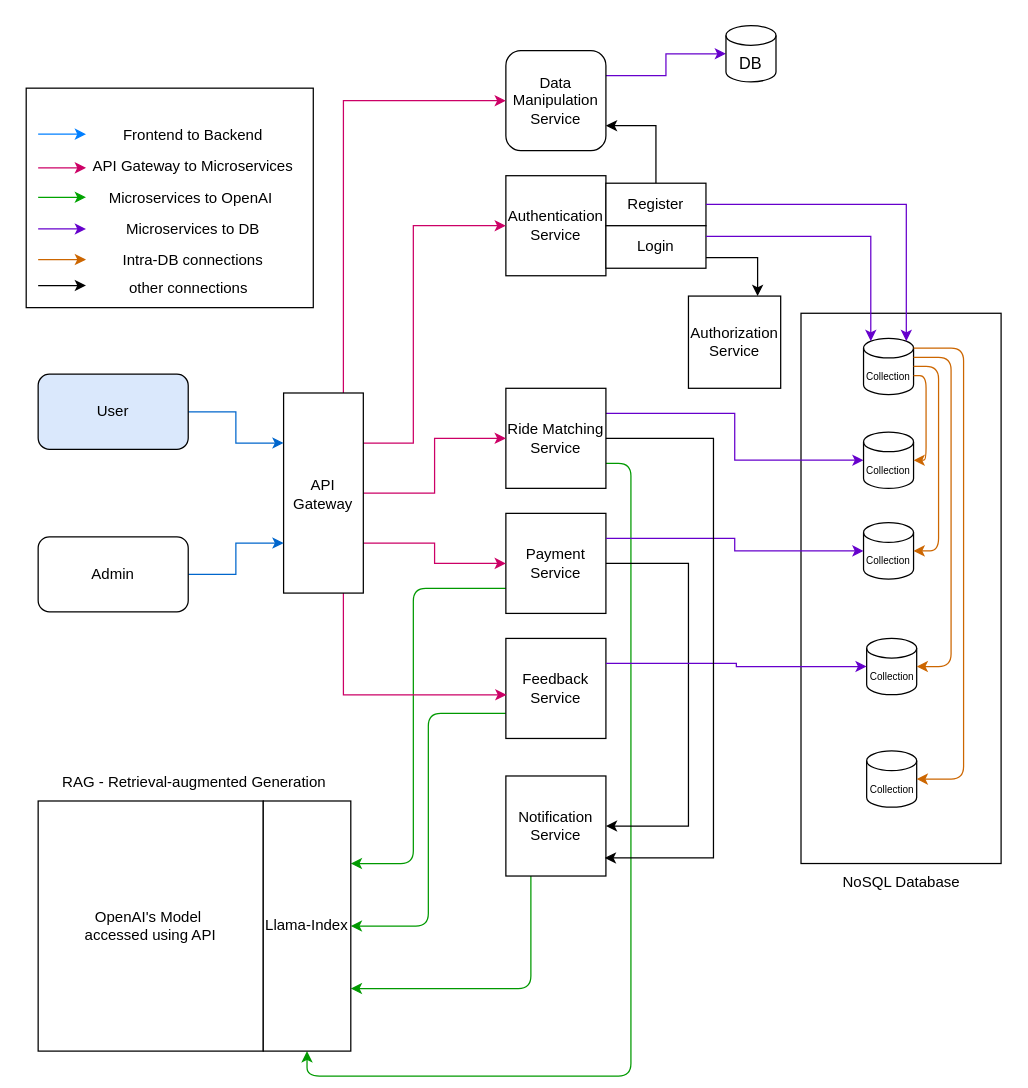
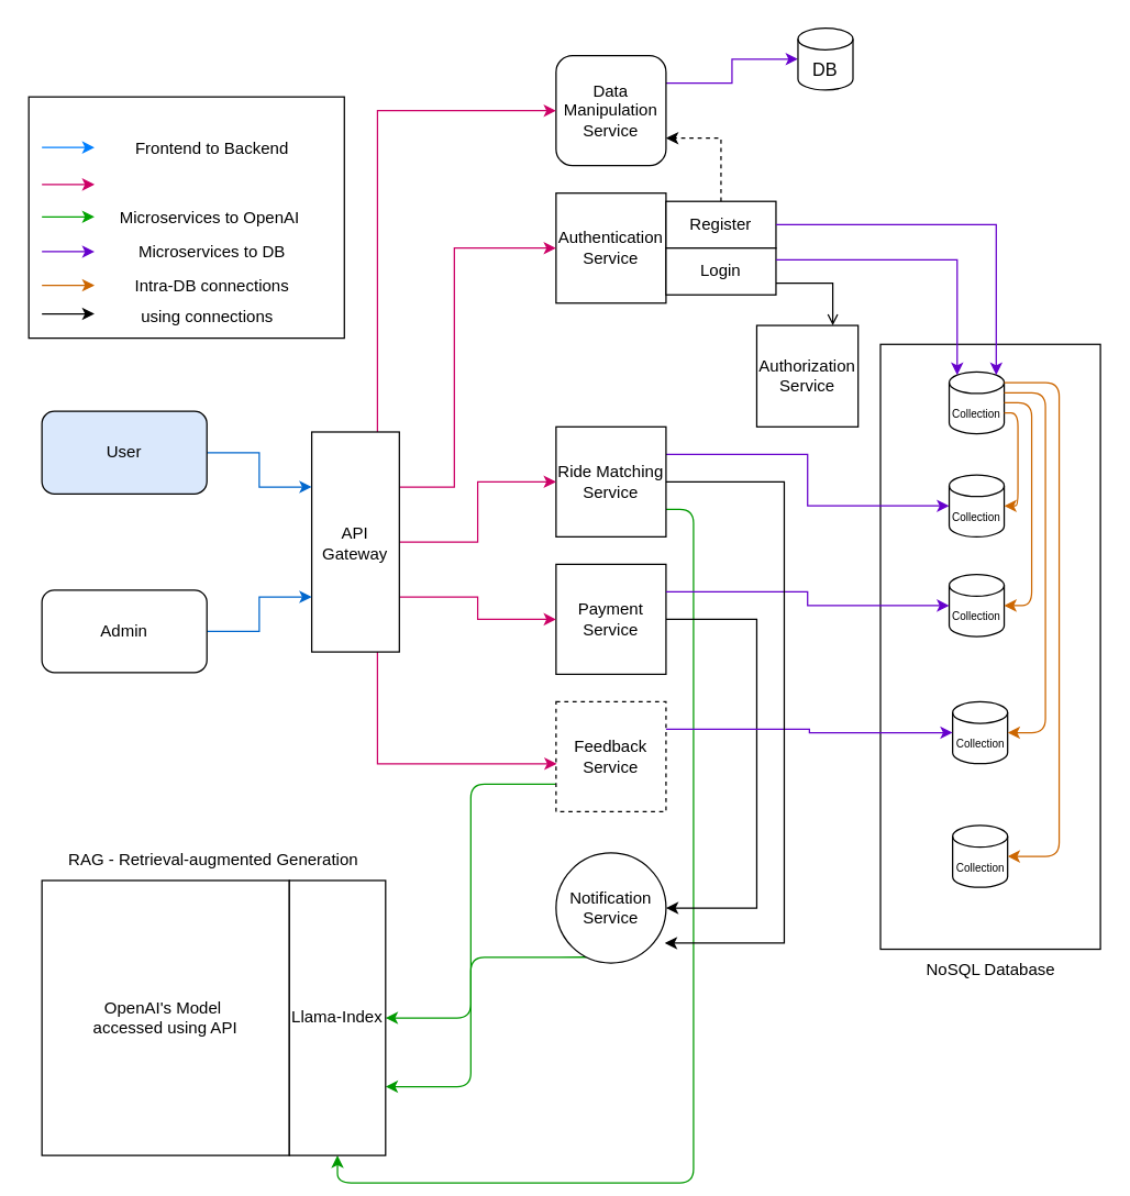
  <mxCell id="0" />
  <mxCell id="1" parent="0" />
  <mxCell id="2" value="" style="rounded=0;whiteSpace=wrap;html=1;" parent="1" vertex="1"><mxGeometry x="640" y="250" width="160" height="440" as="geometry" /></mxCell>
  <mxCell id="3" value="Authentication Service" style="whiteSpace=wrap;html=1;aspect=fixed;" parent="1" vertex="1"><mxGeometry x="404" y="140" width="80" height="80" as="geometry" /></mxCell>
  <mxCell id="4" value="Authorization Service" style="whiteSpace=wrap;html=1;aspect=fixed;" parent="1" vertex="1"><mxGeometry x="550" y="236.25" width="73.75" height="73.75" as="geometry" /></mxCell>
  <mxCell id="5" style="edgeStyle=orthogonalEdgeStyle;rounded=0;orthogonalLoop=1;jettySize=auto;html=1;exitX=1;exitY=0.25;exitDx=0;exitDy=0;strokeColor=#6600CC;" parent="1" source="6" target="28" edge="1"><mxGeometry relative="1" as="geometry" /></mxCell>
  <mxCell id="6" value="Data Manipulation Service" style="whiteSpace=wrap;html=1;aspect=fixed;rounded=1;" parent="1" vertex="1"><mxGeometry x="404" y="40" width="80" height="80" as="geometry" /></mxCell>
  <mxCell id="7" style="edgeStyle=orthogonalEdgeStyle;rounded=0;orthogonalLoop=1;jettySize=auto;html=1;exitX=1;exitY=0.25;exitDx=0;exitDy=0;strokeColor=#6600CC;" parent="1" source="9" target="26" edge="1"><mxGeometry relative="1" as="geometry" /></mxCell>
  <mxCell id="8" style="edgeStyle=orthogonalEdgeStyle;rounded=1;orthogonalLoop=1;jettySize=auto;html=1;exitX=1;exitY=0.75;exitDx=0;exitDy=0;entryX=0.5;entryY=1;entryDx=0;entryDy=0;curved=0;strokeWidth=1;strokeColor=#009900;fillColor=#d5e8d4;" edge="1" parent="1" source="9" target="53"><mxGeometry relative="1" as="geometry" /></mxCell>
  <mxCell id="9" value="Ride Matching Service" style="whiteSpace=wrap;html=1;aspect=fixed;" parent="1" vertex="1"><mxGeometry x="404" y="310" width="80" height="80" as="geometry" /></mxCell>
  <mxCell id="10" style="edgeStyle=orthogonalEdgeStyle;rounded=0;orthogonalLoop=1;jettySize=auto;html=1;exitX=1;exitY=0.5;exitDx=0;exitDy=0;entryX=1;entryY=0.5;entryDx=0;entryDy=0;" parent="1" source="12" target="48" edge="1"><mxGeometry relative="1" as="geometry"><Array as="points"><mxPoint x="550" y="450" /><mxPoint x="550" y="660" /></Array></mxGeometry></mxCell>
- <mxCell id="11" style="edgeStyle=orthogonalEdgeStyle;rounded=1;orthogonalLoop=1;jettySize=auto;html=1;exitX=0;exitY=0.75;exitDx=0;exitDy=0;entryX=1;entryY=0.25;entryDx=0;entryDy=0;curved=0;strokeWidth=1;strokeColor=#009900;fillColor=#d5e8d4;" edge="1" parent="1" source="12" target="53"><mxGeometry relative="1" as="geometry"><Array as="points"><mxPoint x="330" y="470" /><mxPoint x="330" y="690" /></Array></mxGeometry></mxCell>
  <mxCell id="12" value="Payment Service" style="whiteSpace=wrap;html=1;aspect=fixed;" parent="1" vertex="1"><mxGeometry x="404" y="410" width="80" height="80" as="geometry" /></mxCell>
  <mxCell id="13" style="edgeStyle=orthogonalEdgeStyle;rounded=1;orthogonalLoop=1;jettySize=auto;html=1;exitX=0;exitY=0.75;exitDx=0;exitDy=0;entryX=1;entryY=0.5;entryDx=0;entryDy=0;curved=0;strokeWidth=1;strokeColor=#009900;fillColor=#d5e8d4;" edge="1" parent="1" source="14" target="53"><mxGeometry relative="1" as="geometry" /></mxCell>
- <mxCell id="14" value="Feedback Service" style="whiteSpace=wrap;html=1;aspect=fixed;" parent="1" vertex="1"><mxGeometry x="404" y="510" width="80" height="80" as="geometry" /></mxCell>
- <mxCell id="15" style="edgeStyle=orthogonalEdgeStyle;rounded=0;orthogonalLoop=1;jettySize=auto;html=1;exitX=0.5;exitY=0;exitDx=0;exitDy=0;entryX=1;entryY=0.75;entryDx=0;entryDy=0;" parent="1" source="16" target="6" edge="1"><mxGeometry relative="1" as="geometry" /></mxCell>
+ <mxCell id="14" value="Feedback Service" style="whiteSpace=wrap;html=1;aspect=fixed;dashed=1;" parent="1" vertex="1"><mxGeometry x="404" y="510" width="80" height="80" as="geometry" /></mxCell>
+ <mxCell id="15" style="edgeStyle=orthogonalEdgeStyle;rounded=0;orthogonalLoop=1;jettySize=auto;html=1;exitX=0.5;exitY=0;exitDx=0;exitDy=0;entryX=1;entryY=0.75;entryDx=0;entryDy=0;dashed=1;" parent="1" source="16" target="6" edge="1"><mxGeometry relative="1" as="geometry" /></mxCell>
  <mxCell id="16" value="Register" style="rounded=0;whiteSpace=wrap;html=1;" parent="1" vertex="1"><mxGeometry x="484" y="146" width="80" height="34" as="geometry" /></mxCell>
- <mxCell id="17" style="edgeStyle=orthogonalEdgeStyle;rounded=0;orthogonalLoop=1;jettySize=auto;html=1;exitX=1;exitY=0.75;exitDx=0;exitDy=0;entryX=0.75;entryY=0;entryDx=0;entryDy=0;" parent="1" source="18" target="4" edge="1"><mxGeometry relative="1" as="geometry" /></mxCell>
+ <mxCell id="17" style="edgeStyle=orthogonalEdgeStyle;rounded=0;orthogonalLoop=1;jettySize=auto;html=1;exitX=1;exitY=0.75;exitDx=0;exitDy=0;entryX=0.75;entryY=0;entryDx=0;entryDy=0;endArrow=open;" parent="1" source="18" target="4" edge="1"><mxGeometry relative="1" as="geometry" /></mxCell>
  <mxCell id="18" value="Login" style="rounded=0;whiteSpace=wrap;html=1;" parent="1" vertex="1"><mxGeometry x="484" y="180" width="80" height="34" as="geometry" /></mxCell>
  <mxCell id="19" style="edgeStyle=orthogonalEdgeStyle;rounded=0;orthogonalLoop=1;jettySize=auto;html=1;exitX=1;exitY=0.75;exitDx=0;exitDy=0;entryX=0;entryY=0.5;entryDx=0;entryDy=0;strokeColor=#CC0066;" parent="1" source="41" target="6" edge="1"><mxGeometry relative="1" as="geometry" /></mxCell>
  <mxCell id="20" style="edgeStyle=orthogonalEdgeStyle;rounded=0;orthogonalLoop=1;jettySize=auto;html=1;exitX=0.25;exitY=1;exitDx=0;exitDy=0;entryX=0;entryY=0.5;entryDx=0;entryDy=0;strokeColor=#CC0066;" parent="1" source="41" target="12" edge="1"><mxGeometry relative="1" as="geometry" /></mxCell>
  <mxCell id="21" style="edgeStyle=orthogonalEdgeStyle;rounded=0;orthogonalLoop=1;jettySize=auto;html=1;exitX=0.5;exitY=1;exitDx=0;exitDy=0;entryX=0;entryY=0.5;entryDx=0;entryDy=0;strokeColor=#CC0066;" parent="1" source="41" target="9" edge="1"><mxGeometry relative="1" as="geometry" /></mxCell>
  <mxCell id="22" style="edgeStyle=orthogonalEdgeStyle;rounded=0;orthogonalLoop=1;jettySize=auto;html=1;exitX=0.75;exitY=1;exitDx=0;exitDy=0;entryX=0;entryY=0.5;entryDx=0;entryDy=0;strokeColor=#CC0066;" parent="1" source="41" target="3" edge="1"><mxGeometry relative="1" as="geometry"><Array as="points"><mxPoint x="330" y="354" /><mxPoint x="330" y="180" /></Array></mxGeometry></mxCell>
  <mxCell id="23" value="NoSQL Database" style="text;html=1;align=center;verticalAlign=middle;whiteSpace=wrap;rounded=0;" parent="1" vertex="1"><mxGeometry x="657.5" y="690" width="125" height="30" as="geometry" /></mxCell>
  <mxCell id="24" value="&lt;font style=&quot;font-size: 8px;&quot;&gt;Collection&lt;/font&gt;" style="shape=cylinder3;whiteSpace=wrap;html=1;boundedLbl=1;backgroundOutline=1;size=7.857;" parent="1" vertex="1"><mxGeometry x="690" y="270" width="40" height="45" as="geometry" /></mxCell>
  <mxCell id="25" value="&lt;font style=&quot;font-size: 8px;&quot;&gt;Collection&lt;/font&gt;" style="shape=cylinder3;whiteSpace=wrap;html=1;boundedLbl=1;backgroundOutline=1;size=7.857;" parent="1" vertex="1"><mxGeometry x="690" y="417.5" width="40" height="45" as="geometry" /></mxCell>
  <mxCell id="26" value="&lt;font style=&quot;font-size: 8px;&quot;&gt;Collection&lt;/font&gt;" style="shape=cylinder3;whiteSpace=wrap;html=1;boundedLbl=1;backgroundOutline=1;size=7.857;" parent="1" vertex="1"><mxGeometry x="690" y="345" width="40" height="45" as="geometry" /></mxCell>
  <mxCell id="27" value="&lt;font style=&quot;font-size: 8px;&quot;&gt;Collection&lt;/font&gt;" style="shape=cylinder3;whiteSpace=wrap;html=1;boundedLbl=1;backgroundOutline=1;size=7.857;" parent="1" vertex="1"><mxGeometry x="692.5" y="510" width="40" height="45" as="geometry" /></mxCell>
  <mxCell id="28" value="&lt;span style=&quot;font-size: 13px;&quot;&gt;DB&lt;/span&gt;" style="shape=cylinder3;whiteSpace=wrap;html=1;boundedLbl=1;backgroundOutline=1;size=7.857;" parent="1" vertex="1"><mxGeometry x="580" y="20" width="40" height="45" as="geometry" /></mxCell>
  <mxCell id="29" value="&lt;font style=&quot;font-size: 8px;&quot;&gt;Collection&lt;/font&gt;" style="shape=cylinder3;whiteSpace=wrap;html=1;boundedLbl=1;backgroundOutline=1;size=7.857;" parent="1" vertex="1"><mxGeometry x="692.5" y="600" width="40" height="45" as="geometry" /></mxCell>
  <mxCell id="30" style="edgeStyle=orthogonalEdgeStyle;rounded=0;orthogonalLoop=1;jettySize=auto;html=1;exitX=1;exitY=0.25;exitDx=0;exitDy=0;entryX=0.145;entryY=0;entryDx=0;entryDy=2.279;entryPerimeter=0;strokeColor=#6600CC;" parent="1" source="18" target="24" edge="1"><mxGeometry relative="1" as="geometry" /></mxCell>
  <mxCell id="31" style="edgeStyle=orthogonalEdgeStyle;rounded=0;orthogonalLoop=1;jettySize=auto;html=1;exitX=1;exitY=0.5;exitDx=0;exitDy=0;entryX=0.855;entryY=0;entryDx=0;entryDy=2.279;entryPerimeter=0;strokeColor=#6600CC;" parent="1" source="16" target="24" edge="1"><mxGeometry relative="1" as="geometry" /></mxCell>
  <mxCell id="32" style="edgeStyle=orthogonalEdgeStyle;rounded=1;orthogonalLoop=1;jettySize=auto;html=1;exitX=1;exitY=0;exitDx=0;exitDy=7.857;exitPerimeter=0;entryX=1;entryY=0.5;entryDx=0;entryDy=0;entryPerimeter=0;curved=0;strokeColor=#CC6600;" parent="1" source="24" target="29" edge="1"><mxGeometry relative="1" as="geometry"><Array as="points"><mxPoint x="770" y="278" /><mxPoint x="770" y="623" /><mxPoint x="733" y="623" /></Array></mxGeometry></mxCell>
  <mxCell id="33" style="edgeStyle=orthogonalEdgeStyle;rounded=1;orthogonalLoop=1;jettySize=auto;html=1;exitX=1;exitY=0.5;exitDx=0;exitDy=0;exitPerimeter=0;entryX=1;entryY=0.5;entryDx=0;entryDy=0;entryPerimeter=0;curved=0;strokeColor=#CC6600;" parent="1" source="24" target="25" edge="1"><mxGeometry relative="1" as="geometry" /></mxCell>
  <mxCell id="34" style="edgeStyle=orthogonalEdgeStyle;rounded=1;orthogonalLoop=1;jettySize=auto;html=1;exitX=1;exitY=0;exitDx=0;exitDy=29.821;exitPerimeter=0;entryX=1;entryY=0.5;entryDx=0;entryDy=0;entryPerimeter=0;curved=0;strokeColor=#CC6600;" parent="1" source="24" target="26" edge="1"><mxGeometry relative="1" as="geometry"><Array as="points"><mxPoint x="740" y="300" /><mxPoint x="740" y="367" /></Array></mxGeometry></mxCell>
  <mxCell id="35" style="edgeStyle=orthogonalEdgeStyle;rounded=1;orthogonalLoop=1;jettySize=auto;html=1;exitX=1;exitY=0;exitDx=0;exitDy=15.179;exitPerimeter=0;entryX=1;entryY=0.5;entryDx=0;entryDy=0;entryPerimeter=0;curved=0;strokeColor=#CC6600;" parent="1" source="24" target="27" edge="1"><mxGeometry relative="1" as="geometry"><Array as="points"><mxPoint x="760" y="285" /><mxPoint x="760" y="533" /></Array></mxGeometry></mxCell>
  <mxCell id="36" style="edgeStyle=orthogonalEdgeStyle;rounded=0;orthogonalLoop=1;jettySize=auto;html=1;exitX=1;exitY=0.25;exitDx=0;exitDy=0;entryX=0;entryY=0.5;entryDx=0;entryDy=0;entryPerimeter=0;strokeColor=#6600CC;" parent="1" source="12" target="25" edge="1"><mxGeometry relative="1" as="geometry" /></mxCell>
  <mxCell id="37" style="edgeStyle=orthogonalEdgeStyle;rounded=0;orthogonalLoop=1;jettySize=auto;html=1;exitX=1;exitY=0.25;exitDx=0;exitDy=0;entryX=0;entryY=0.5;entryDx=0;entryDy=0;entryPerimeter=0;strokeColor=#6600CC;" parent="1" source="14" target="27" edge="1"><mxGeometry relative="1" as="geometry" /></mxCell>
  <mxCell id="38" style="edgeStyle=orthogonalEdgeStyle;rounded=0;orthogonalLoop=1;jettySize=auto;html=1;exitX=0;exitY=0.75;exitDx=0;exitDy=0;entryX=0.006;entryY=0.564;entryDx=0;entryDy=0;entryPerimeter=0;strokeColor=#CC0066;" parent="1" source="41" target="14" edge="1"><mxGeometry relative="1" as="geometry" /></mxCell>
  <mxCell id="39" value="" style="group;glass=0;rounded=1;arcSize=21;" parent="1" vertex="1" connectable="0"><mxGeometry x="226.255" y="313.755" width="63.75" height="160" as="geometry" /></mxCell>
  <mxCell id="40" value="" style="group" vertex="1" connectable="0" parent="39"><mxGeometry x="-3.553e-15" width="63.75" height="160" as="geometry" /></mxCell>
  <mxCell id="41" value="" style="rounded=0;whiteSpace=wrap;html=1;rotation=-90;" parent="40" vertex="1"><mxGeometry x="-48.125" y="48.125" width="160" height="63.75" as="geometry" /></mxCell>
  <mxCell id="42" value="API Gateway" style="text;html=1;align=center;verticalAlign=middle;whiteSpace=wrap;rounded=0;" parent="40" vertex="1"><mxGeometry x="1.875" y="58.745" width="60" height="45" as="geometry" /></mxCell>
  <mxCell id="43" style="edgeStyle=orthogonalEdgeStyle;rounded=0;orthogonalLoop=1;jettySize=auto;html=1;exitX=1;exitY=0.5;exitDx=0;exitDy=0;entryX=0.75;entryY=0;entryDx=0;entryDy=0;strokeColor=#0066CC;" parent="1" source="44" target="41" edge="1"><mxGeometry relative="1" as="geometry" /></mxCell>
  <mxCell id="44" value="User" style="rounded=1;whiteSpace=wrap;html=1;fillColor=#dae8fc;" parent="1" vertex="1"><mxGeometry x="30" y="298.76" width="120" height="60" as="geometry" /></mxCell>
  <mxCell id="45" style="edgeStyle=orthogonalEdgeStyle;rounded=0;orthogonalLoop=1;jettySize=auto;html=1;entryX=0.25;entryY=0;entryDx=0;entryDy=0;strokeColor=#0066CC;" parent="1" source="46" target="41" edge="1"><mxGeometry relative="1" as="geometry" /></mxCell>
  <mxCell id="46" value="Admin" style="rounded=1;whiteSpace=wrap;html=1;" parent="1" vertex="1"><mxGeometry x="30" y="428.76" width="120" height="60" as="geometry" /></mxCell>
  <mxCell id="47" style="edgeStyle=orthogonalEdgeStyle;rounded=1;orthogonalLoop=1;jettySize=auto;html=1;exitX=0.25;exitY=1;exitDx=0;exitDy=0;entryX=1;entryY=0.75;entryDx=0;entryDy=0;curved=0;strokeWidth=1;strokeColor=#009900;fillColor=#d5e8d4;" edge="1" parent="1" source="48" target="53"><mxGeometry relative="1" as="geometry" /></mxCell>
- <mxCell id="48" value="Notification&lt;div&gt;Service&lt;/div&gt;" style="whiteSpace=wrap;html=1;aspect=fixed;" parent="1" vertex="1"><mxGeometry x="404" y="620" width="80" height="80" as="geometry" /></mxCell>
+ <mxCell id="48" value="Notification&lt;div&gt;Service&lt;/div&gt;" style="ellipse;whiteSpace=wrap;html=1;aspect=fixed;" parent="1" vertex="1"><mxGeometry x="404" y="620" width="80" height="80" as="geometry" /></mxCell>
  <mxCell id="49" style="edgeStyle=orthogonalEdgeStyle;rounded=0;orthogonalLoop=1;jettySize=auto;html=1;entryX=0.989;entryY=0.819;entryDx=0;entryDy=0;entryPerimeter=0;" parent="1" source="9" target="48" edge="1"><mxGeometry relative="1" as="geometry"><Array as="points"><mxPoint x="570" y="350" /><mxPoint x="570" y="685" /></Array></mxGeometry></mxCell>
  <mxCell id="50" value="" style="group" vertex="1" connectable="0" parent="1"><mxGeometry x="30" y="610" width="250" height="230" as="geometry" /></mxCell>
  <mxCell id="51" value="" style="group" vertex="1" connectable="0" parent="50"><mxGeometry y="30" width="250" height="200" as="geometry" /></mxCell>
  <mxCell id="52" value="OpenAI's Model&amp;nbsp;&lt;div&gt;accessed using API&lt;/div&gt;" style="rounded=0;whiteSpace=wrap;html=1;" vertex="1" parent="51"><mxGeometry width="180" height="200" as="geometry" /></mxCell>
  <mxCell id="53" value="Llama-Index" style="rounded=0;whiteSpace=wrap;html=1;" vertex="1" parent="51"><mxGeometry x="180" width="70" height="200" as="geometry" /></mxCell>
  <mxCell id="54" value="RAG - Retrieval-augmented Generation" style="text;html=1;align=center;verticalAlign=middle;whiteSpace=wrap;rounded=0;" vertex="1" parent="50"><mxGeometry width="250" height="30" as="geometry" /></mxCell>
  <mxCell id="55" value="" style="group" vertex="1" connectable="0" parent="1"><mxGeometry x="30" y="70" width="220" height="175.5" as="geometry" /></mxCell>
  <mxCell id="56" value="" style="group" vertex="1" connectable="0" parent="55"><mxGeometry y="25.071" width="220" height="150.429" as="geometry" /></mxCell>
  <mxCell id="57" value="" style="group" vertex="1" connectable="0" parent="56"><mxGeometry width="220" height="150.429" as="geometry" /></mxCell>
  <mxCell id="58" value="" style="rounded=0;whiteSpace=wrap;html=1;" vertex="1" parent="57"><mxGeometry x="-9.565" y="-25.071" width="229.565" height="175.5" as="geometry" /></mxCell>
  <mxCell id="59" value="" style="endArrow=classic;html=1;rounded=0;strokeColor=#007FFF;" edge="1" parent="57"><mxGeometry width="50" height="50" relative="1" as="geometry"><mxPoint y="11.7" as="sourcePoint" /><mxPoint x="38.261" y="11.7" as="targetPoint" /></mxGeometry></mxCell>
  <mxCell id="60" value="Frontend to Backend" style="text;html=1;align=center;verticalAlign=middle;whiteSpace=wrap;rounded=0;" vertex="1" parent="57"><mxGeometry x="38.261" width="172.174" height="25.071" as="geometry" /></mxCell>
  <mxCell id="61" value="" style="group" vertex="1" connectable="0" parent="57"><mxGeometry y="50.143" width="210.435" height="75.214" as="geometry" /></mxCell>
  <mxCell id="62" value="" style="endArrow=classic;html=1;rounded=0;strokeColor=#00a300;" edge="1" parent="61"><mxGeometry width="50" height="50" relative="1" as="geometry"><mxPoint y="12.059" as="sourcePoint" /><mxPoint x="38.261" y="12.059" as="targetPoint" /></mxGeometry></mxCell>
  <mxCell id="63" value="Microservices to OpenAI&amp;nbsp;" style="text;html=1;align=center;verticalAlign=middle;whiteSpace=wrap;rounded=0;" vertex="1" parent="61"><mxGeometry x="38.261" width="172.174" height="25.071" as="geometry" /></mxCell>
  <mxCell id="64" value="" style="group" vertex="1" connectable="0" parent="61"><mxGeometry y="25.071" width="210.435" height="50.143" as="geometry" /></mxCell>
  <mxCell id="65" value="" style="endArrow=classic;html=1;rounded=0;strokeColor=#6600cc;" edge="1" parent="64"><mxGeometry width="50" height="50" relative="1" as="geometry"><mxPoint y="12.293" as="sourcePoint" /><mxPoint x="38.261" y="12.293" as="targetPoint" /></mxGeometry></mxCell>
  <mxCell id="66" value="Microservices to DB" style="text;html=1;align=center;verticalAlign=middle;whiteSpace=wrap;rounded=0;" vertex="1" parent="64"><mxGeometry x="38.261" width="172.174" height="25.071" as="geometry" /></mxCell>
  <mxCell id="67" value="" style="group" vertex="1" connectable="0" parent="64"><mxGeometry y="25.071" width="210.435" height="25.071" as="geometry" /></mxCell>
  <mxCell id="68" value="" style="endArrow=classic;html=1;rounded=0;strokeColor=#cc6600;" edge="1" parent="67"><mxGeometry width="50" height="50" relative="1" as="geometry"><mxPoint y="11.7" as="sourcePoint" /><mxPoint x="38.261" y="11.7" as="targetPoint" /></mxGeometry></mxCell>
  <mxCell id="69" value="Intra-DB connections" style="text;html=1;align=center;verticalAlign=middle;whiteSpace=wrap;rounded=0;" vertex="1" parent="67"><mxGeometry x="38.261" width="172.174" height="25.071" as="geometry" /></mxCell>
  <mxCell id="70" value="" style="group" vertex="1" connectable="0" parent="57"><mxGeometry y="25.071" width="210.435" height="25.071" as="geometry" /></mxCell>
  <mxCell id="71" value="" style="endArrow=classic;html=1;rounded=0;strokeColor=#CC0066;" edge="1" parent="70"><mxGeometry width="50" height="50" relative="1" as="geometry"><mxPoint y="13.58" as="sourcePoint" /><mxPoint x="38.261" y="13.58" as="targetPoint" /></mxGeometry></mxCell>
- <mxCell id="72" value="API Gateway to Microservices" style="text;html=1;align=center;verticalAlign=middle;whiteSpace=wrap;rounded=0;" vertex="1" parent="70"><mxGeometry x="38.261" width="172.174" height="25.071" as="geometry" /></mxCell>
  <mxCell id="73" value="" style="group" vertex="1" connectable="0" parent="56"><mxGeometry y="122.85" width="174.087" height="25.071" as="geometry" /></mxCell>
  <mxCell id="74" value="" style="endArrow=classic;html=1;rounded=0;" edge="1" parent="73"><mxGeometry width="50" height="50" relative="1" as="geometry"><mxPoint y="9.92" as="sourcePoint" /><mxPoint x="38.261" y="9.92" as="targetPoint" /></mxGeometry></mxCell>
- <mxCell id="75" value="other connections" style="text;html=1;align=center;verticalAlign=middle;whiteSpace=wrap;rounded=0;" vertex="1" parent="73"><mxGeometry x="66.957" width="107.13" height="25.071" as="geometry" /></mxCell>
+ <mxCell id="75" value="using connections" style="text;html=1;align=center;verticalAlign=middle;whiteSpace=wrap;rounded=0;" vertex="1" parent="73"><mxGeometry x="66.957" width="107.13" height="25.071" as="geometry" /></mxCell>
